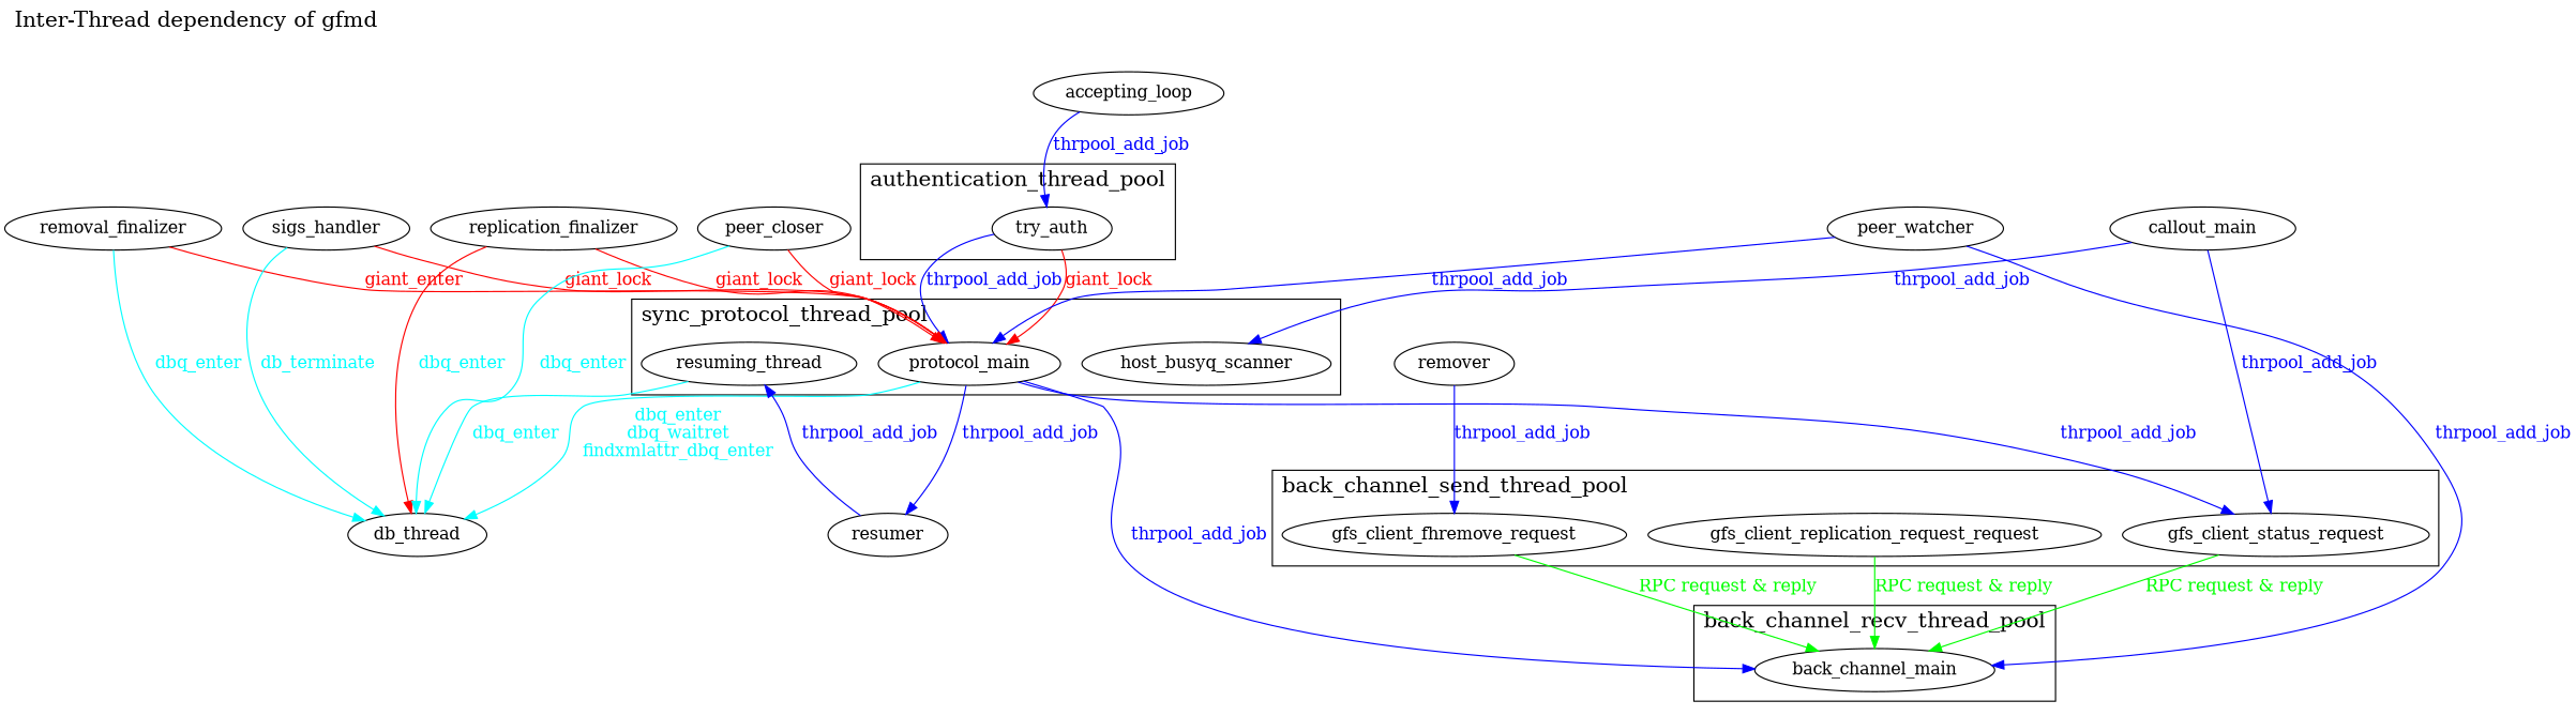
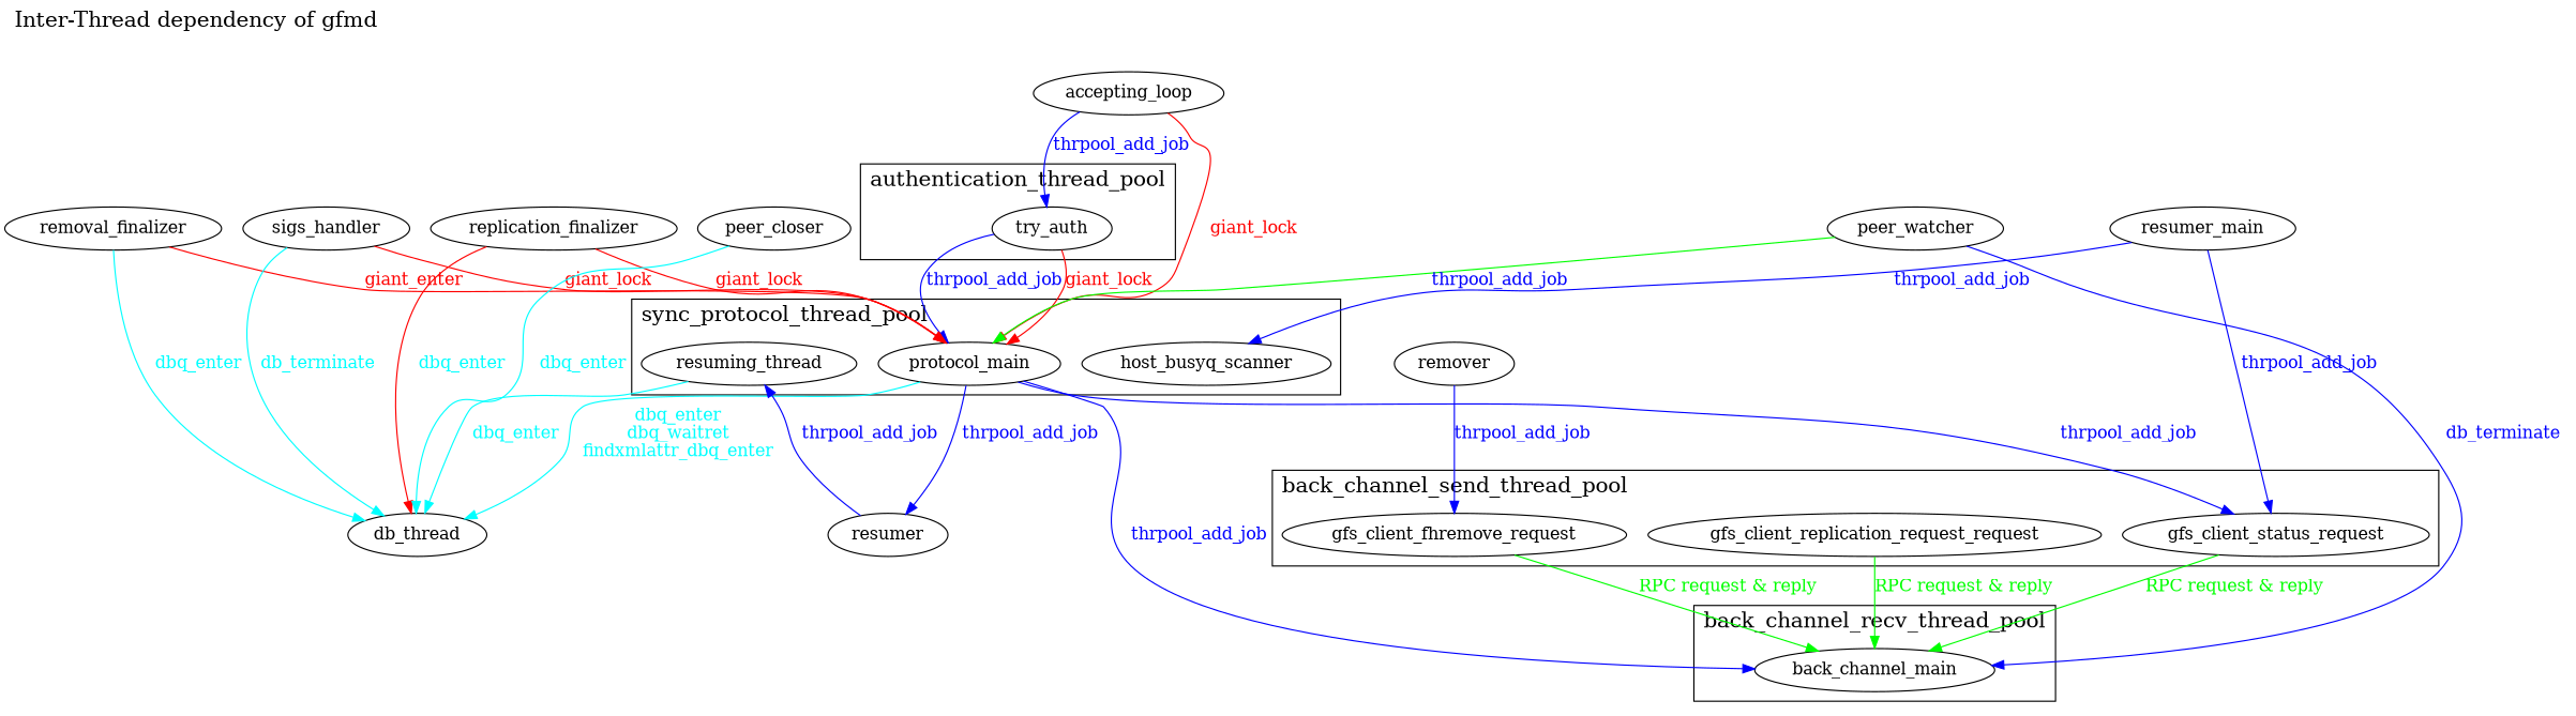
  digraph {
    compound=true
    fontsize=18
    label="Inter-Thread dependency of gfmd"
    labeljust=l
    labelloc=t
    edge [color=blue fontcolor=blue]
    gfs_client_status_request
    gfs_client_fhremove_request
    gfs_client_replication_request_request
    try_auth
    protocol_main
    resuming_thread
    host_busyq_scanner
    back_channel_main
    db_thread
    resumer
    accepting_loop
    removal_finalizer
    sigs_handler
-   callout_main
+   callout_main [label=resumer_main]
    peer_watcher
    replication_finalizer
    remover
    peer_closer
    subgraph cluster_1 {
      label=back_channel_send_thread_pool
      gfs_client_status_request
      gfs_client_fhremove_request
      gfs_client_replication_request_request
    }
    subgraph cluster_2 {
      label=authentication_thread_pool
      try_auth
    }
    subgraph cluster_3 {
      label=sync_protocol_thread_pool
      protocol_main
      resuming_thread
      host_busyq_scanner
    }
    subgraph cluster_4 {
      label=back_channel_recv_thread_pool
      back_channel_main
    }
    gfs_client_status_request -> back_channel_main [color=green fontcolor=green label="RPC request & reply"]
    gfs_client_fhremove_request -> back_channel_main [color=green fontcolor=green label="RPC request & reply"]
    gfs_client_replication_request_request -> back_channel_main [color=green fontcolor=green label="RPC request & reply"]
    try_auth -> protocol_main [label=thrpool_add_job]
    try_auth -> protocol_main [color=red fontcolor=red label=giant_lock]
    protocol_main -> gfs_client_status_request [label=thrpool_add_job]
    protocol_main -> back_channel_main [label=thrpool_add_job]
    protocol_main -> db_thread [color=cyan fontcolor=cyan label="dbq_enter\ndbq_waitret\nfindxmlattr_dbq_enter"]
    protocol_main -> resumer [label=thrpool_add_job]
    resuming_thread -> db_thread [color=cyan fontcolor=cyan label=dbq_enter]
    resumer -> resuming_thread [label=thrpool_add_job]
    accepting_loop -> try_auth [label=thrpool_add_job]
    removal_finalizer -> protocol_main [color=red fontcolor=red label=giant_enter]
    removal_finalizer -> db_thread [color=cyan fontcolor=cyan label=dbq_enter]
    sigs_handler -> protocol_main [color=red fontcolor=red label=giant_lock]
    sigs_handler -> db_thread [color=cyan fontcolor=cyan label=db_terminate]
    callout_main -> gfs_client_status_request [label=thrpool_add_job]
    callout_main -> host_busyq_scanner [label=thrpool_add_job]
-   peer_watcher -> protocol_main [label=thrpool_add_job]
-   peer_watcher -> back_channel_main [label=thrpool_add_job]
+   peer_watcher -> protocol_main [color=green label=thrpool_add_job]
+   peer_watcher -> back_channel_main [label=db_terminate]
    replication_finalizer -> protocol_main [color=red fontcolor=red label=giant_lock]
    replication_finalizer -> db_thread [color=red fontcolor=cyan label=dbq_enter]
    remover -> gfs_client_fhremove_request [label=thrpool_add_job]
-   peer_closer -> protocol_main [color=red fontcolor=red label=giant_lock]
+   accepting_loop -> protocol_main [color=red fontcolor=red label=giant_lock]
    peer_closer -> db_thread [color=cyan fontcolor=cyan label=dbq_enter]
  }
